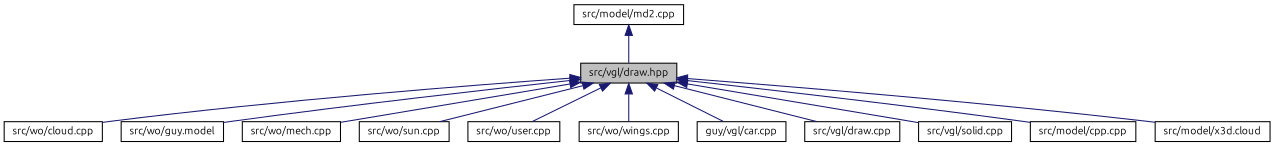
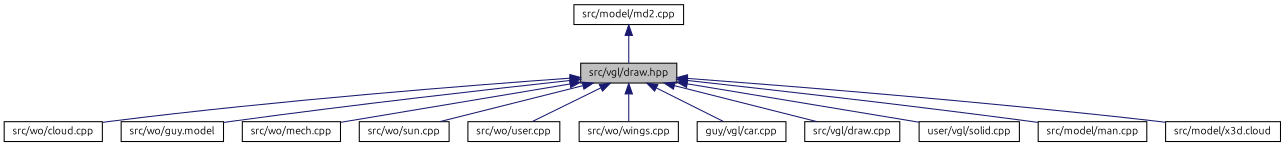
  digraph {
    fontname=Ubuntu
    node [color=black fontname=Ubuntu fontsize=10 shape=record]
    edge [color=midnightblue dir=back fontname=Ubuntu fontsize=10 labelfontname=FreeSans labelfontsize=10 style=solid]
    n1 [fillcolor=grey75 fontcolor=black height=0.2 label="src/vgl/draw.hpp" style=filled width=0.4]
    n2 [height=0.2 label="src/wo/cloud.cpp" width=0.4]
    n3 [height=0.2 label="src/wo/guy.model" width=0.4]
    n4 [height=0.2 label="src/wo/mech.cpp" width=0.4]
    n5 [height=0.2 label="src/wo/sun.cpp" width=0.4]
    n6 [height=0.2 label="src/wo/user.cpp" width=0.4]
    n7 [height=0.2 label="src/wo/wings.cpp" width=0.4]
    n8 [height=0.2 label="guy/vgl/car.cpp" width=0.4]
    n9 [height=0.2 label="src/vgl/draw.cpp" width=0.4]
-   n10 [height=0.2 label="src/vgl/solid.cpp" width=0.4]
-   n11 [height=0.2 label="src/model/cpp.cpp" width=0.4]
+   n10 [height=0.2 label="user/vgl/solid.cpp" width=0.4]
+   n11 [height=0.2 label="src/model/man.cpp" width=0.4]
    n12 [height=0.2 label="src/model/x3d.cloud" width=0.4]
    n13 [height=0.2 label="src/model/md2.cpp" width=0.4]
    n1 -> n2
    n1 -> n3
    n1 -> n4
    n1 -> n5
    n1 -> n6
    n1 -> n7
    n1 -> n8
    n1 -> n9
    n1 -> n10
    n1 -> n11
    n1 -> n12
    n13 -> n1
  }
